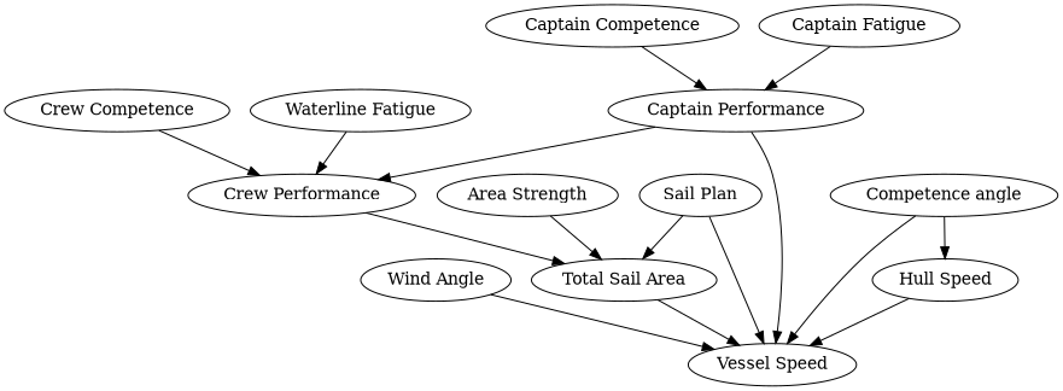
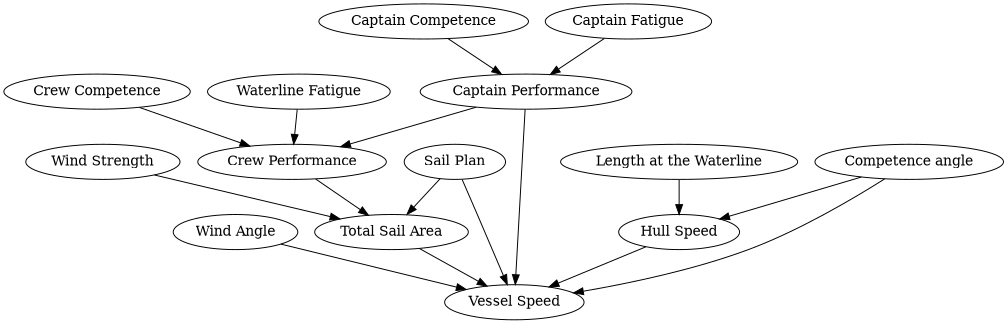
  digraph {
    "Wind Angle"
    "Vessel Speed"
-   "Wind Strength" [label="Area Strength"]
+   "Wind Strength"
    "Total Sail Area"
    "Sail Plan"
    "Hull Speed"
+   "Length at the Waterline"
    n8 [label="Competence angle"]
    "Captain Competence"
    "Captain Performance"
    "Crew Performance"
    "Captain Fatigue"
    "Crew Competence"
    n14 [label="Waterline Fatigue"]
    "Wind Angle" -> "Vessel Speed"
    "Wind Strength" -> "Total Sail Area"
    "Total Sail Area" -> "Vessel Speed"
    "Sail Plan" -> "Vessel Speed"
    "Sail Plan" -> "Total Sail Area"
    "Hull Speed" -> "Vessel Speed"
+   "Length at the Waterline" -> "Hull Speed"
    n8 -> "Vessel Speed"
    n8 -> "Hull Speed"
    "Captain Competence" -> "Captain Performance"
    "Captain Performance" -> "Vessel Speed"
    "Captain Performance" -> "Crew Performance"
    "Crew Performance" -> "Total Sail Area"
    "Captain Fatigue" -> "Captain Performance"
    "Crew Competence" -> "Crew Performance"
    n14 -> "Crew Performance"
  }
